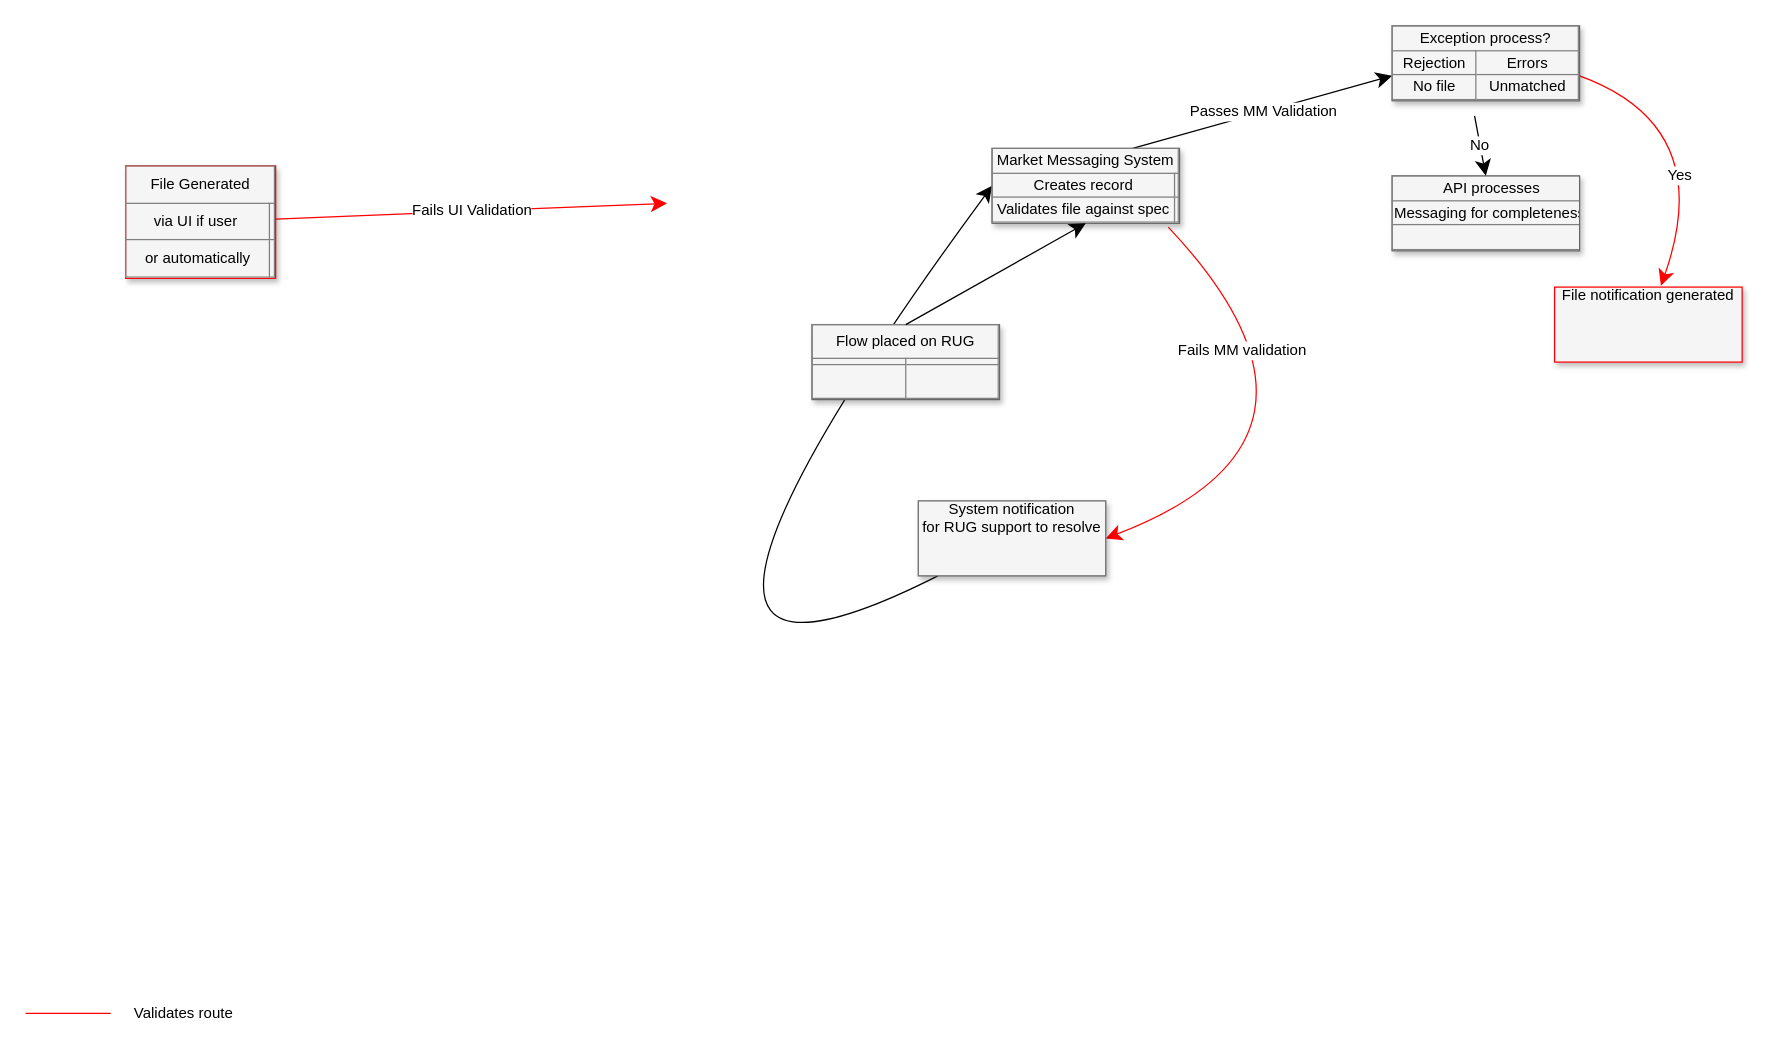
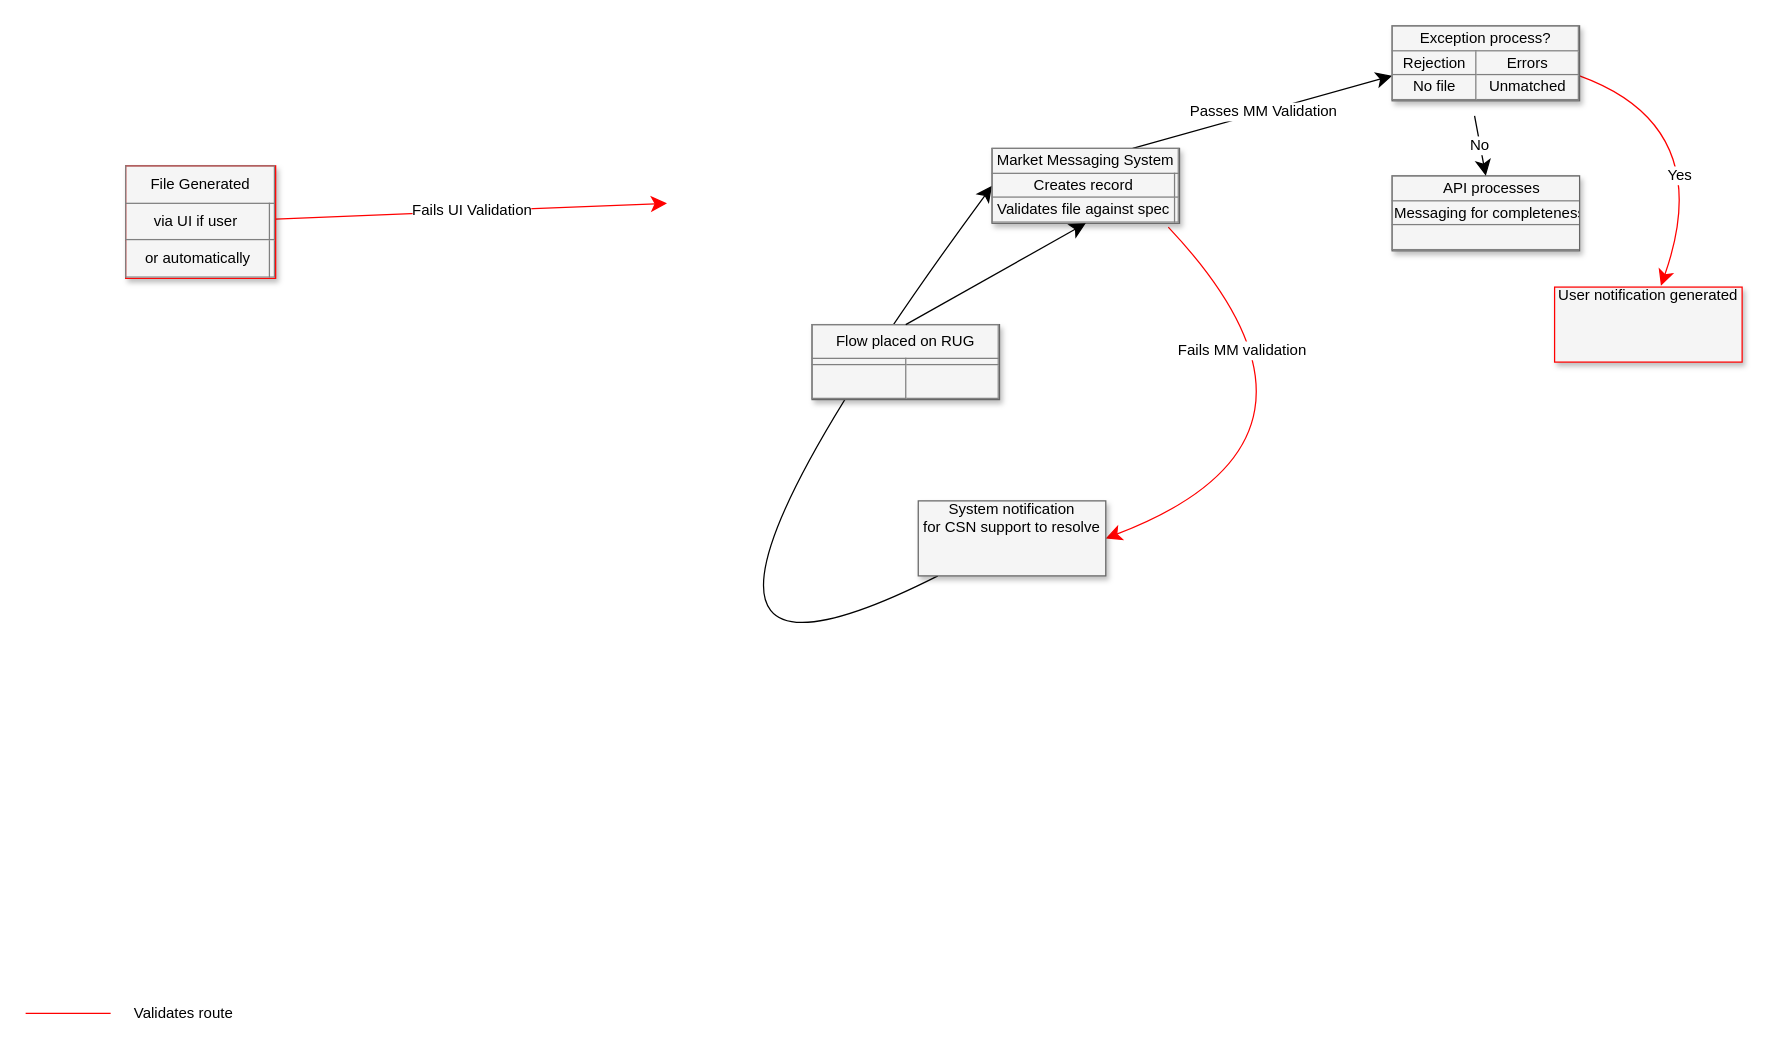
  <mxCell id="0" style=";html=1;" />
  <mxCell id="1" style=";html=1;" parent="0" />
  <mxCell id="2" value="Fails UI Validation" style="edgeStyle=none;curved=1;html=1;startSize=10;endArrow=classic;endFill=1;endSize=10;strokeColor=#FF0000;strokeWidth=1;fontSize=12;" parent="1" source="3" edge="1"><mxGeometry relative="1" as="geometry"><mxPoint x="533" y="162" as="targetPoint" /></mxGeometry></mxCell>
  <mxCell id="3" value="&lt;table border=&quot;1&quot; width=&quot;100%&quot; style=&quot;width: 100% ; height: 100% ; border-collapse: collapse&quot;&gt;&lt;tbody&gt;&lt;tr&gt;&lt;td colspan=&quot;2&quot; align=&quot;center&quot;&gt;File Generated&lt;/td&gt;&lt;/tr&gt;&lt;tr&gt;&lt;td align=&quot;center&quot;&gt;via UI if user&amp;nbsp;&lt;/td&gt;&lt;td align=&quot;center&quot;&gt;&lt;/td&gt;&lt;/tr&gt;&lt;tr&gt;&lt;td align=&quot;center&quot;&gt;or automatically&lt;/td&gt;&lt;td align=&quot;center&quot;&gt;&lt;br&gt;&lt;/td&gt;&lt;/tr&gt;&lt;/tbody&gt;&lt;/table&gt;" style="text;html=1;strokeColor=#FF0000;fillColor=#f5f5f5;overflow=fill;rounded=0;shadow=1;fontSize=12;align=center;" parent="1" vertex="1"><mxGeometry x="100" y="132" width="120" height="90" as="geometry" /></mxCell>
  <mxCell id="4" value="Fails MM validation" style="edgeStyle=none;curved=1;html=1;startSize=10;endArrow=classic;endFill=1;endSize=10;strokeColor=#FF0000;strokeWidth=1;fontSize=12;exitX=0.94;exitY=1.05;exitDx=0;exitDy=0;entryX=1;entryY=0.5;entryDx=0;entryDy=0;exitPerimeter=0;" parent="1" source="13" target="9" edge="1"><mxGeometry x="-0.506" y="-25" relative="1" as="geometry"><Array as="points"><mxPoint x="1093" y="350" /></Array><mxPoint as="offset" /></mxGeometry></mxCell>
  <mxCell id="5" value="Passes MM Validation" style="edgeStyle=none;curved=1;html=1;startSize=10;endArrow=classic;endFill=1;endSize=10;strokeColor=#000000;strokeWidth=1;fontSize=12;exitX=0.75;exitY=0;exitDx=0;exitDy=0;" parent="1" source="13" edge="1"><mxGeometry relative="1" as="geometry"><mxPoint x="1113" y="60" as="targetPoint" /></mxGeometry></mxCell>
  <mxCell id="6" value="Yes" style="edgeStyle=none;curved=1;html=1;startSize=10;endArrow=classic;endFill=1;endSize=10;strokeColor=#FF0000;strokeWidth=1;fontSize=12;entryX=0.567;entryY=-0.017;entryDx=0;entryDy=0;exitX=1;exitY=0.5;exitDx=0;exitDy=0;entryPerimeter=0;" parent="1" target="16" edge="1"><mxGeometry x="0.304" y="-15" relative="1" as="geometry"><mxPoint x="113" y="130" as="targetPoint" /><Array as="points"><mxPoint x="1373" y="100" /></Array><mxPoint x="1263" y="60" as="sourcePoint" /><mxPoint as="offset" /></mxGeometry></mxCell>
  <mxCell id="7" value="&lt;table border=&quot;1&quot; width=&quot;100%&quot; style=&quot;width: 100% ; height: 100% ; border-collapse: collapse&quot;&gt;&lt;tbody&gt;&lt;tr&gt;&lt;td colspan=&quot;2&quot; align=&quot;center&quot;&gt;API processes&lt;/td&gt;&lt;/tr&gt;&lt;tr&gt;&lt;td align=&quot;center&quot;&gt;Messaging for completeness&lt;/td&gt;&lt;td align=&quot;center&quot;&gt;&lt;br&gt;&lt;/td&gt;&lt;/tr&gt;&lt;tr&gt;&lt;td align=&quot;center&quot;&gt;&lt;br&gt;&lt;/td&gt;&lt;td align=&quot;center&quot;&gt;&lt;/td&gt;&lt;/tr&gt;&lt;/tbody&gt;&lt;/table&gt;" style="text;html=1;strokeColor=#666666;fillColor=#f5f5f5;overflow=fill;rounded=0;shadow=1;fontSize=12;align=center;" parent="1" vertex="1"><mxGeometry x="1113" y="140" width="150" height="60" as="geometry" /></mxCell>
  <mxCell id="8" style="edgeStyle=none;curved=1;html=1;startSize=10;endArrow=classic;endFill=1;endSize=10;strokeColor=#000000;strokeWidth=1;fontSize=12;entryX=0;entryY=0.5;entryDx=0;entryDy=0;" parent="1" source="9" target="13" edge="1"><mxGeometry relative="1" as="geometry"><Array as="points"><mxPoint x="453" y="610" /></Array></mxGeometry></mxCell>
- <mxCell id="9" value="System notification&lt;br&gt;for RUG support to resolve" style="text;html=1;strokeColor=#666666;fillColor=#f5f5f5;overflow=fill;rounded=0;shadow=1;fontSize=12;align=center;" parent="1" vertex="1"><mxGeometry x="734" y="400" width="150" height="60" as="geometry" /></mxCell>
+ <mxCell id="9" value="System notification&lt;br&gt;for CSN support to resolve" style="text;html=1;strokeColor=#666666;fillColor=#f5f5f5;overflow=fill;rounded=0;shadow=1;fontSize=12;align=center;" parent="1" vertex="1"><mxGeometry x="734" y="400" width="150" height="60" as="geometry" /></mxCell>
  <mxCell id="10" value="&lt;table border=&quot;1&quot; width=&quot;100%&quot; style=&quot;width: 100% ; height: 100% ; border-collapse: collapse&quot;&gt;&lt;tbody&gt;&lt;tr&gt;&lt;td colspan=&quot;2&quot; align=&quot;center&quot;&gt;Flow placed on RUG&lt;/td&gt;&lt;/tr&gt;&lt;tr&gt;&lt;td align=&quot;center&quot;&gt;&lt;/td&gt;&lt;td align=&quot;center&quot;&gt;&lt;/td&gt;&lt;/tr&gt;&lt;tr&gt;&lt;td align=&quot;center&quot;&gt;&lt;/td&gt;&lt;td align=&quot;center&quot;&gt;&lt;br&gt;&lt;/td&gt;&lt;/tr&gt;&lt;/tbody&gt;&lt;/table&gt;" style="text;html=1;strokeColor=#666666;fillColor=#f5f5f5;overflow=fill;rounded=0;shadow=1;fontSize=12;align=center;" parent="1" vertex="1"><mxGeometry x="649" y="259" width="150" height="60" as="geometry" /></mxCell>
  <mxCell id="11" value="" style="line;strokeWidth=1;html=1;rounded=1;fontSize=12;align=center;verticalAlign=middle;strokeColor=#FF0000;endFill=1;endArrow=classic;endSize=10;startSize=10;" parent="1" vertex="1"><mxGeometry x="20" y="805" width="68" height="10" as="geometry" /></mxCell>
  <mxCell id="12" value="Validates route" style="text;html=1;strokeColor=none;fillColor=none;align=left;verticalAlign=middle;whiteSpace=wrap;rounded=0;shadow=1;fontSize=12;" parent="1" vertex="1"><mxGeometry x="105" y="800" width="143" height="20" as="geometry" /></mxCell>
  <mxCell id="13" value="&lt;table border=&quot;1&quot; width=&quot;100%&quot; style=&quot;width: 100% ; height: 100% ; border-collapse: collapse&quot;&gt;&lt;tbody&gt;&lt;tr&gt;&lt;td colspan=&quot;2&quot; align=&quot;center&quot;&gt;Market Messaging System&lt;/td&gt;&lt;/tr&gt;&lt;tr&gt;&lt;td align=&quot;center&quot;&gt;Creates record&lt;/td&gt;&lt;td align=&quot;center&quot;&gt;&lt;br&gt;&lt;/td&gt;&lt;/tr&gt;&lt;tr&gt;&lt;td align=&quot;center&quot;&gt;Validates file against spec&lt;/td&gt;&lt;td align=&quot;center&quot;&gt;&lt;br&gt;&lt;/td&gt;&lt;/tr&gt;&lt;/tbody&gt;&lt;/table&gt;" style="text;html=1;strokeColor=#666666;fillColor=#f5f5f5;overflow=fill;rounded=0;shadow=1;fontSize=12;align=center;" vertex="1" parent="1"><mxGeometry x="793" y="118" width="150" height="60" as="geometry" /></mxCell>
  <mxCell id="14" style="edgeStyle=none;curved=1;html=1;startSize=10;endArrow=classic;endFill=1;endSize=10;strokeColor=#000000;strokeWidth=1;fontSize=12;entryX=0.5;entryY=1;entryDx=0;entryDy=0;exitX=0.5;exitY=0;exitDx=0;exitDy=0;" edge="1" parent="1" source="10" target="13"><mxGeometry relative="1" as="geometry"><mxPoint x="819" y="329" as="sourcePoint" /><mxPoint x="832.95" y="410" as="targetPoint" /></mxGeometry></mxCell>
  <mxCell id="15" value="No" style="edgeStyle=none;curved=1;html=1;startSize=10;endArrow=classic;endFill=1;endSize=10;strokeColor=#000000;strokeWidth=1;fontSize=12;entryX=0.5;entryY=0;entryDx=0;entryDy=0;exitX=0.44;exitY=1.033;exitDx=0;exitDy=0;exitPerimeter=0;" edge="1" parent="1" target="7"><mxGeometry relative="1" as="geometry"><mxPoint x="1179" y="91.98" as="sourcePoint" /><mxPoint x="878" y="188" as="targetPoint" /></mxGeometry></mxCell>
- <mxCell id="16" value="File notification generated" style="text;html=1;strokeColor=#FF0000;fillColor=#f5f5f5;overflow=fill;rounded=0;shadow=1;fontSize=12;align=center;" vertex="1" parent="1"><mxGeometry x="1243" y="229" width="150" height="60" as="geometry" /></mxCell>
+ <mxCell id="16" value="User notification generated" style="text;html=1;strokeColor=#FF0000;fillColor=#f5f5f5;overflow=fill;rounded=0;shadow=1;fontSize=12;align=center;" vertex="1" parent="1"><mxGeometry x="1243" y="229" width="150" height="60" as="geometry" /></mxCell>
  <mxCell id="17" value="&lt;table border=&quot;1&quot; width=&quot;100%&quot; style=&quot;width: 100% ; height: 100% ; border-collapse: collapse&quot;&gt;&lt;tbody&gt;&lt;tr&gt;&lt;td colspan=&quot;2&quot; align=&quot;center&quot;&gt;Exception process?&lt;/td&gt;&lt;/tr&gt;&lt;tr&gt;&lt;td align=&quot;center&quot;&gt;Rejection&lt;/td&gt;&lt;td align=&quot;center&quot;&gt;Errors&lt;/td&gt;&lt;/tr&gt;&lt;tr&gt;&lt;td align=&quot;center&quot;&gt;No file&lt;/td&gt;&lt;td align=&quot;center&quot;&gt;Unmatched&lt;/td&gt;&lt;/tr&gt;&lt;/tbody&gt;&lt;/table&gt;" style="text;html=1;strokeColor=#666666;fillColor=#f5f5f5;overflow=fill;rounded=0;shadow=1;fontSize=12;align=center;" vertex="1" parent="1"><mxGeometry x="1113" y="20" width="150" height="60" as="geometry" /></mxCell>
